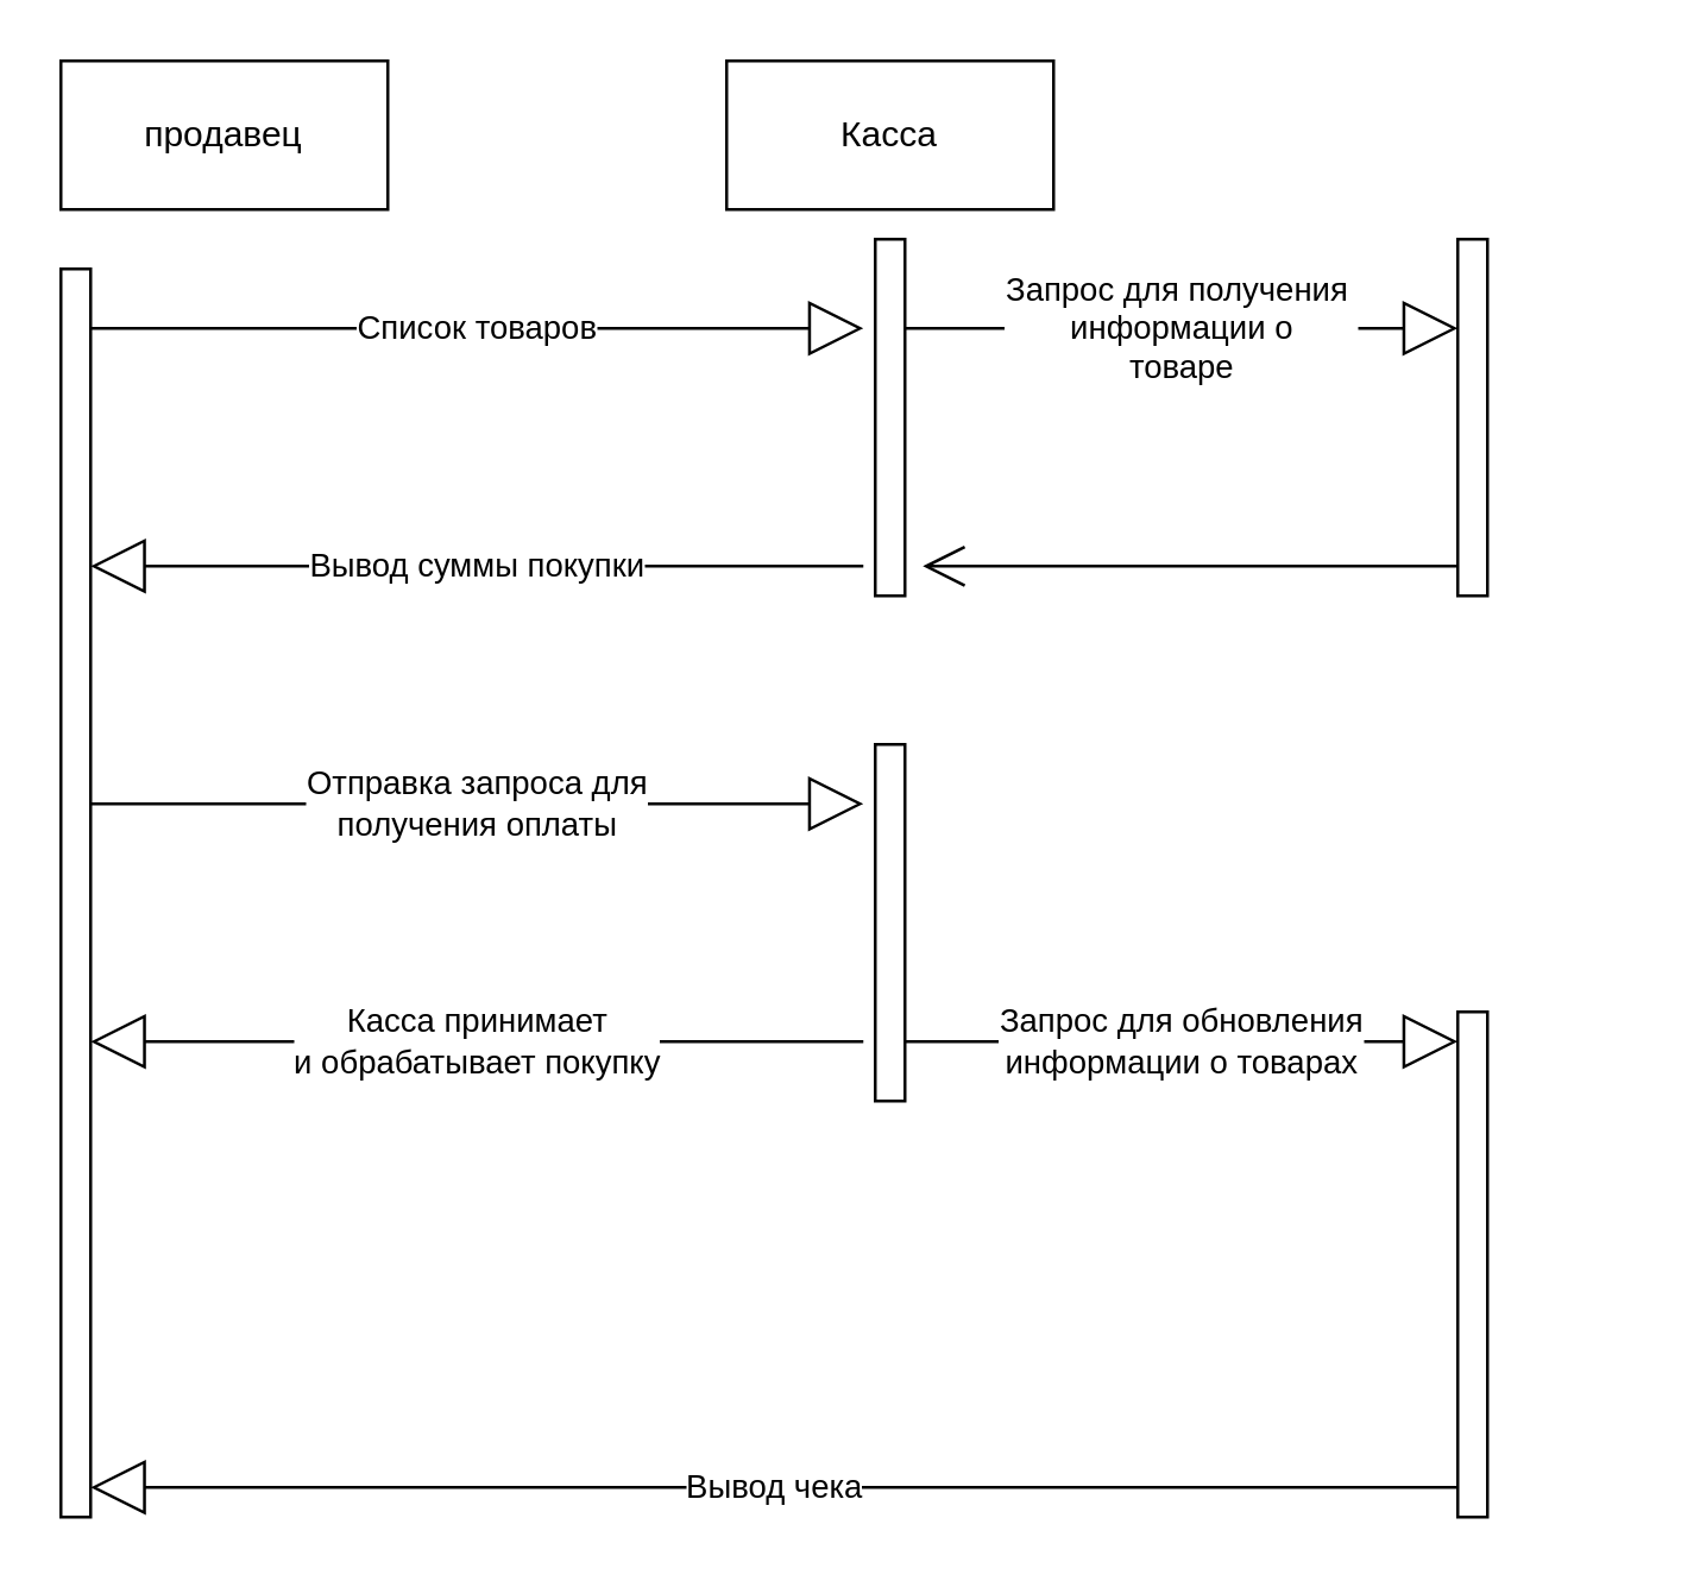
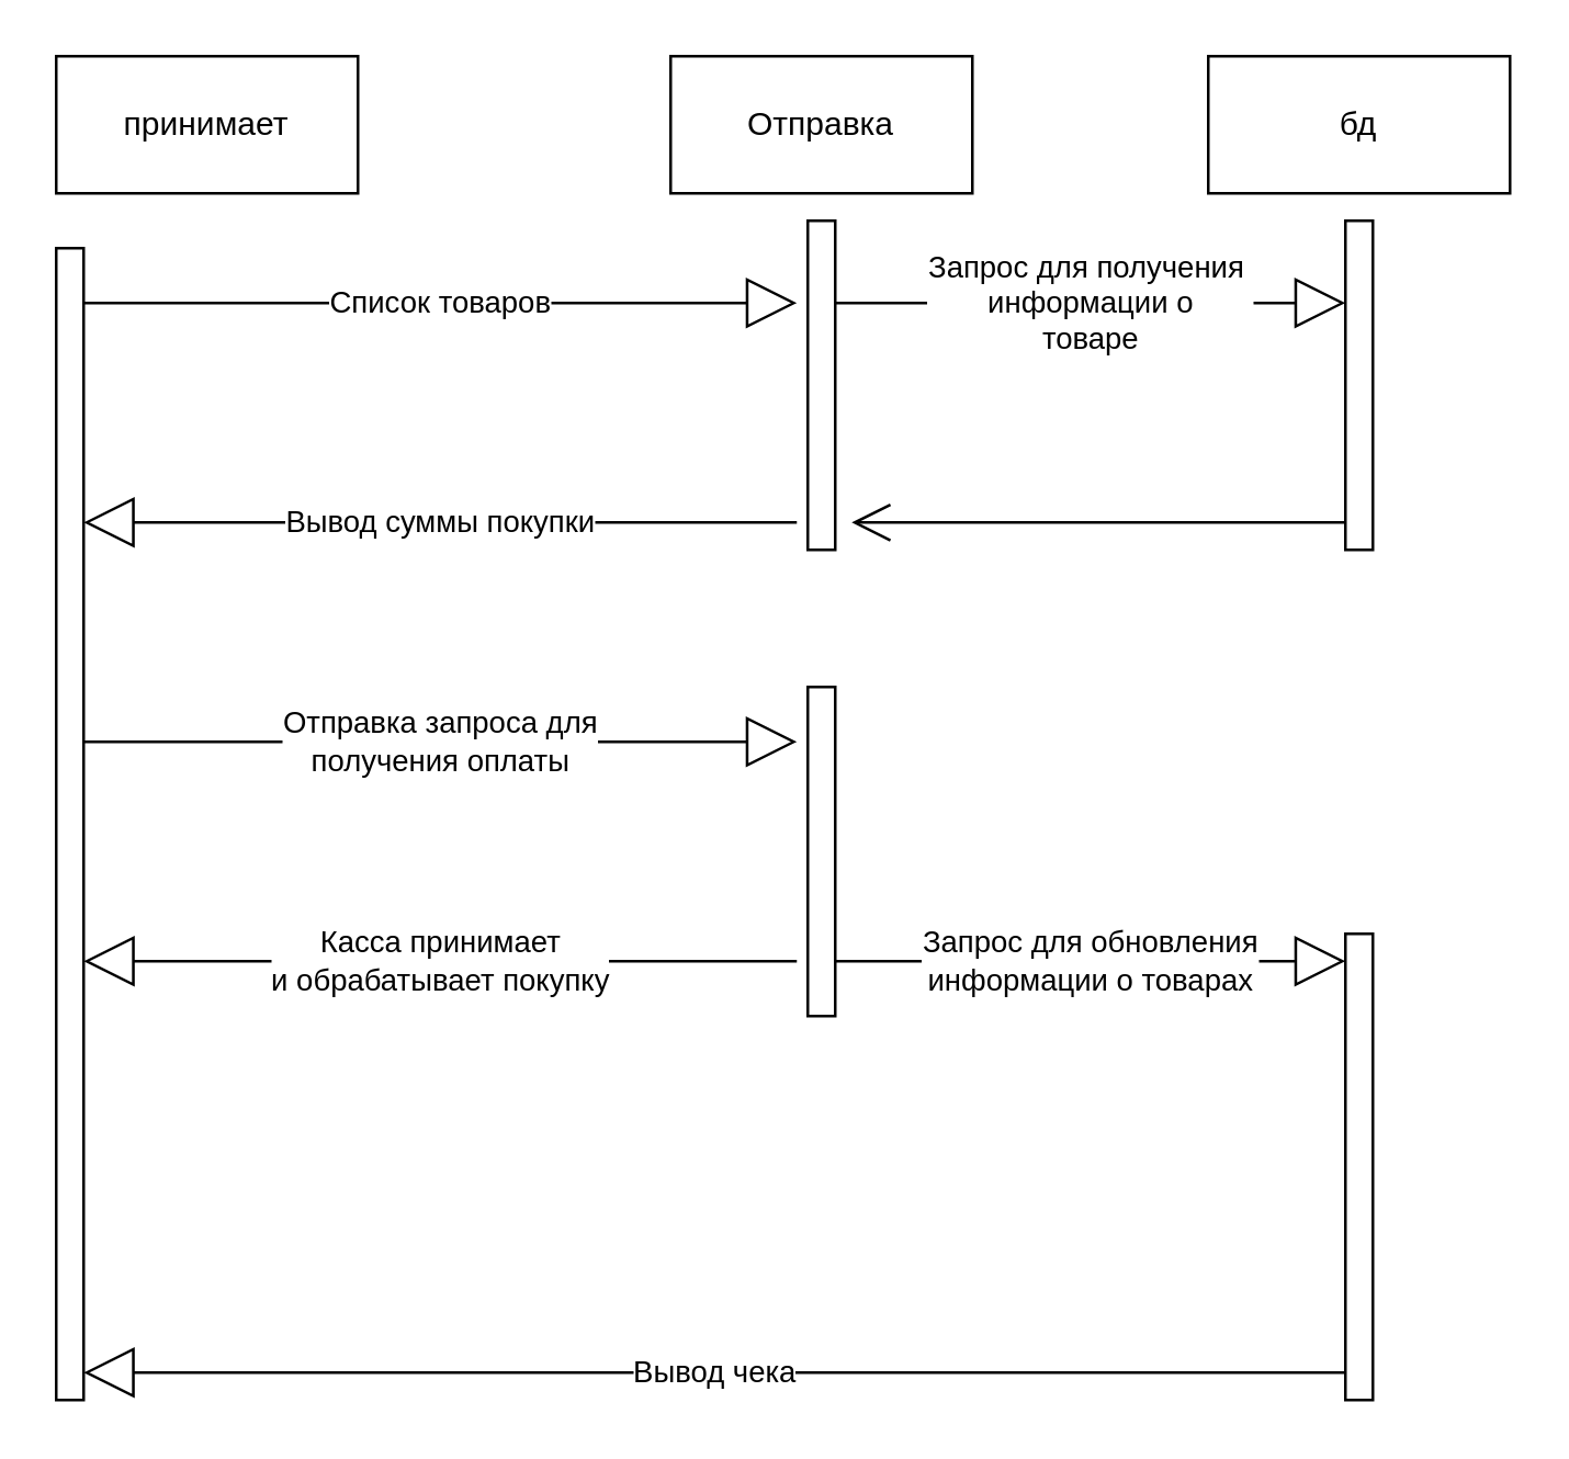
  <mxCell id="0" />
  <mxCell id="1" parent="0" />
- <mxCell id="2" value="продавец" style="html=1;whiteSpace=wrap;" vertex="1" parent="1"><mxGeometry x="20" y="20" width="110" height="50" as="geometry" /></mxCell>
+ <mxCell id="2" value="принимает" style="html=1;whiteSpace=wrap;" vertex="1" parent="1"><mxGeometry x="20" y="20" width="110" height="50" as="geometry" /></mxCell>
  <mxCell id="3" value="" style="html=1;points=[[0,0,0,0,5],[0,1,0,0,-5],[1,0,0,0,5],[1,1,0,0,-5]];perimeter=orthogonalPerimeter;outlineConnect=0;targetShapes=umlLifeline;portConstraint=eastwest;newEdgeStyle={&quot;curved&quot;:0,&quot;rounded&quot;:0};" vertex="1" parent="1"><mxGeometry x="20" y="90" width="10" height="420" as="geometry" /></mxCell>
- <mxCell id="4" value="Касса" style="html=1;whiteSpace=wrap;" vertex="1" parent="1"><mxGeometry x="244" y="20" width="110" height="50" as="geometry" /></mxCell>
+ <mxCell id="4" value="Отправка" style="html=1;whiteSpace=wrap;" vertex="1" parent="1"><mxGeometry x="244" y="20" width="110" height="50" as="geometry" /></mxCell>
+ <mxCell id="5" value="бд" style="html=1;whiteSpace=wrap;" vertex="1" parent="1"><mxGeometry x="440" y="20" width="110" height="50" as="geometry" /></mxCell>
  <mxCell id="6" value="Список товаров" style="endArrow=block;endSize=16;endFill=0;html=1;rounded=0;" edge="1" parent="1"><mxGeometry width="160" relative="1" as="geometry"><mxPoint x="30" y="110" as="sourcePoint" /><mxPoint x="290" y="110" as="targetPoint" /></mxGeometry></mxCell>
  <mxCell id="7" value="" style="html=1;points=[[0,0,0,0,5],[0,1,0,0,-5],[1,0,0,0,5],[1,1,0,0,-5]];perimeter=orthogonalPerimeter;outlineConnect=0;targetShapes=umlLifeline;portConstraint=eastwest;newEdgeStyle={&quot;curved&quot;:0,&quot;rounded&quot;:0};" vertex="1" parent="1"><mxGeometry x="294" y="80" width="10" height="120" as="geometry" /></mxCell>
  <mxCell id="8" value="" style="html=1;points=[[0,0,0,0,5],[0,1,0,0,-5],[1,0,0,0,5],[1,1,0,0,-5]];perimeter=orthogonalPerimeter;outlineConnect=0;targetShapes=umlLifeline;portConstraint=eastwest;newEdgeStyle={&quot;curved&quot;:0,&quot;rounded&quot;:0};" vertex="1" parent="1"><mxGeometry x="490" y="80" width="10" height="120" as="geometry" /></mxCell>
  <mxCell id="9" value="Запрос для получения&amp;nbsp;&lt;br&gt;информации о&lt;br&gt;товаре" style="endArrow=block;endSize=16;endFill=0;html=1;rounded=0;" edge="1" parent="1"><mxGeometry width="160" relative="1" as="geometry"><mxPoint x="304" y="110" as="sourcePoint" /><mxPoint x="490" y="110" as="targetPoint" /></mxGeometry></mxCell>
  <mxCell id="10" value="" style="endArrow=open;endFill=1;endSize=12;html=1;rounded=0;entryX=1.6;entryY=0.917;entryDx=0;entryDy=0;entryPerimeter=0;" edge="1" parent="1" source="8" target="7"><mxGeometry width="160" relative="1" as="geometry"><mxPoint x="210" y="250" as="sourcePoint" /><mxPoint x="370" y="250" as="targetPoint" /></mxGeometry></mxCell>
  <mxCell id="11" value="Вывод суммы покупки" style="endArrow=block;endSize=16;endFill=0;html=1;rounded=0;" edge="1" parent="1"><mxGeometry width="160" relative="1" as="geometry"><mxPoint x="290" y="190" as="sourcePoint" /><mxPoint x="30" y="190" as="targetPoint" /></mxGeometry></mxCell>
  <mxCell id="12" value="Отправка запроса для&lt;br&gt;получения оплаты" style="endArrow=block;endSize=16;endFill=0;html=1;rounded=0;" edge="1" parent="1"><mxGeometry width="160" relative="1" as="geometry"><mxPoint x="30" y="270" as="sourcePoint" /><mxPoint x="290" y="270" as="targetPoint" /></mxGeometry></mxCell>
  <mxCell id="13" value="Касса принимает&lt;br&gt;и обрабатывает покупку" style="endArrow=block;endSize=16;endFill=0;html=1;rounded=0;" edge="1" parent="1"><mxGeometry width="160" relative="1" as="geometry"><mxPoint x="290" y="350" as="sourcePoint" /><mxPoint x="30" y="350" as="targetPoint" /></mxGeometry></mxCell>
  <mxCell id="14" value="" style="html=1;points=[[0,0,0,0,5],[0,1,0,0,-5],[1,0,0,0,5],[1,1,0,0,-5]];perimeter=orthogonalPerimeter;outlineConnect=0;targetShapes=umlLifeline;portConstraint=eastwest;newEdgeStyle={&quot;curved&quot;:0,&quot;rounded&quot;:0};" vertex="1" parent="1"><mxGeometry x="294" y="250" width="10" height="120" as="geometry" /></mxCell>
  <mxCell id="15" value="" style="html=1;points=[[0,0,0,0,5],[0,1,0,0,-5],[1,0,0,0,5],[1,1,0,0,-5]];perimeter=orthogonalPerimeter;outlineConnect=0;targetShapes=umlLifeline;portConstraint=eastwest;newEdgeStyle={&quot;curved&quot;:0,&quot;rounded&quot;:0};" vertex="1" parent="1"><mxGeometry x="490" y="340" width="10" height="170" as="geometry" /></mxCell>
  <mxCell id="16" value="Запрос для обновления&lt;br&gt;информации о товарах" style="endArrow=block;endSize=16;endFill=0;html=1;rounded=0;" edge="1" parent="1"><mxGeometry width="160" relative="1" as="geometry"><mxPoint x="304" y="350" as="sourcePoint" /><mxPoint x="490" y="350" as="targetPoint" /></mxGeometry></mxCell>
  <mxCell id="17" value="Вывод чека" style="endArrow=block;endSize=16;endFill=0;html=1;rounded=0;" edge="1" parent="1" source="15"><mxGeometry width="160" relative="1" as="geometry"><mxPoint x="290" y="500" as="sourcePoint" /><mxPoint x="30" y="500" as="targetPoint" /></mxGeometry></mxCell>
